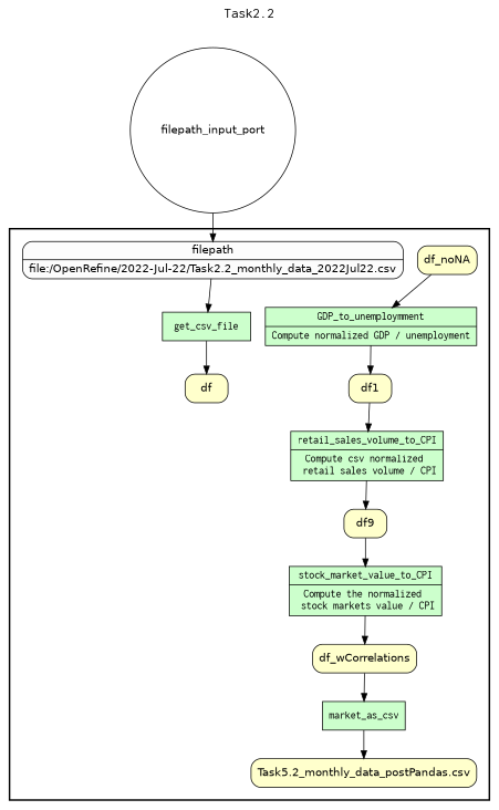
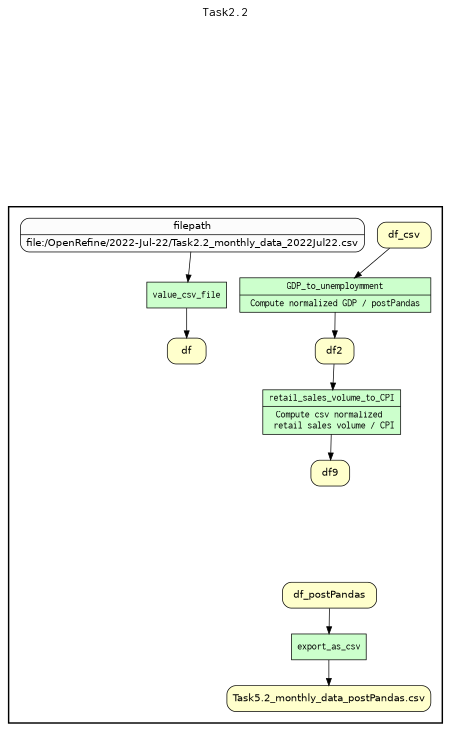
  digraph {
    fontname=Courier
    fontsize=18
    label="Task2.2"
    labelloc=t
    rankdir=TB
    node [fillcolor="#FFFFCC" fontname=Helvetica peripheries=1 shape=box style="rounded,filled"]
-   get_csv_file [fillcolor="#CCFFCC" fontname=Courier style=filled]
+   get_csv_file [fillcolor="#CCFFCC" fontname=Courier style=filled label=value_csv_file]
    df
-   df_noNA
-   n4 [fillcolor="#CCFFCC" fontname=Courier label="{<f0> GDP_to_unemploymment |<f1> Compute normalized GDP / unemployment}" rankdir=LR shape=record style=filled]
-   df2 [label=df1]
+   df_noNA [label=df_csv]
+   n4 [fillcolor="#CCFFCC" fontname=Courier label="{<f0> GDP_to_unemploymment |<f1> Compute normalized GDP / postPandas}" rankdir=LR shape=record style=filled]
+   df2
    n6 [fillcolor="#CCFFCC" fontname=Courier label="{<f0> retail_sales_volume_to_CPI |<f1> Compute csv normalized \n retail sales volume / CPI}" rankdir=LR shape=record style=filled]
    n7 [label=df9]
-   n8 [fillcolor="#CCFFCC" fontname=Courier label="{<f0> stock_market_value_to_CPI |<f1> Compute the normalized \n stock markets value / CPI}" rankdir=LR shape=record style=filled]
-   df_wCorrelations
-   export_as_csv [fillcolor="#CCFFCC" fontname=Courier style=filled label=market_as_csv]
+   df_wCorrelations [label=df_postPandas]
+   export_as_csv [fillcolor="#CCFFCC" fontname=Courier style=filled]
    n11 [label="Task5.2_monthly_data_postPandas.csv"]
    n12 [fillcolor="#FCFCFC" label="{<f0> filepath |<f1> file\:/OpenRefine/2022-Jul-22/Task2.2_monthly_data_2022Jul22.csv}" rankdir=LR shape=record]
-   filepath_input_port [fillcolor="#FFFFFF" shape=circle width=0.2]
    subgraph cluster_1 {
      color=black
      label=""
      penwidth=2
      subgraph cluster_2 {
        color=white
        label=""
        penwidth=2
        get_csv_file
        df
        df_noNA
        n4
        df2
        n6
        n7
-       n8
        df_wCorrelations
        export_as_csv
        n11
        n12
      }
    }
    get_csv_file -> df
    df_noNA -> n4
    n4 -> df2
    df2 -> n6
    n6 -> n7
-   n7 -> n8
-   n8 -> df_wCorrelations
    df_wCorrelations -> export_as_csv
    export_as_csv -> n11
    n12 -> get_csv_file
-   filepath_input_port -> n12
  }
